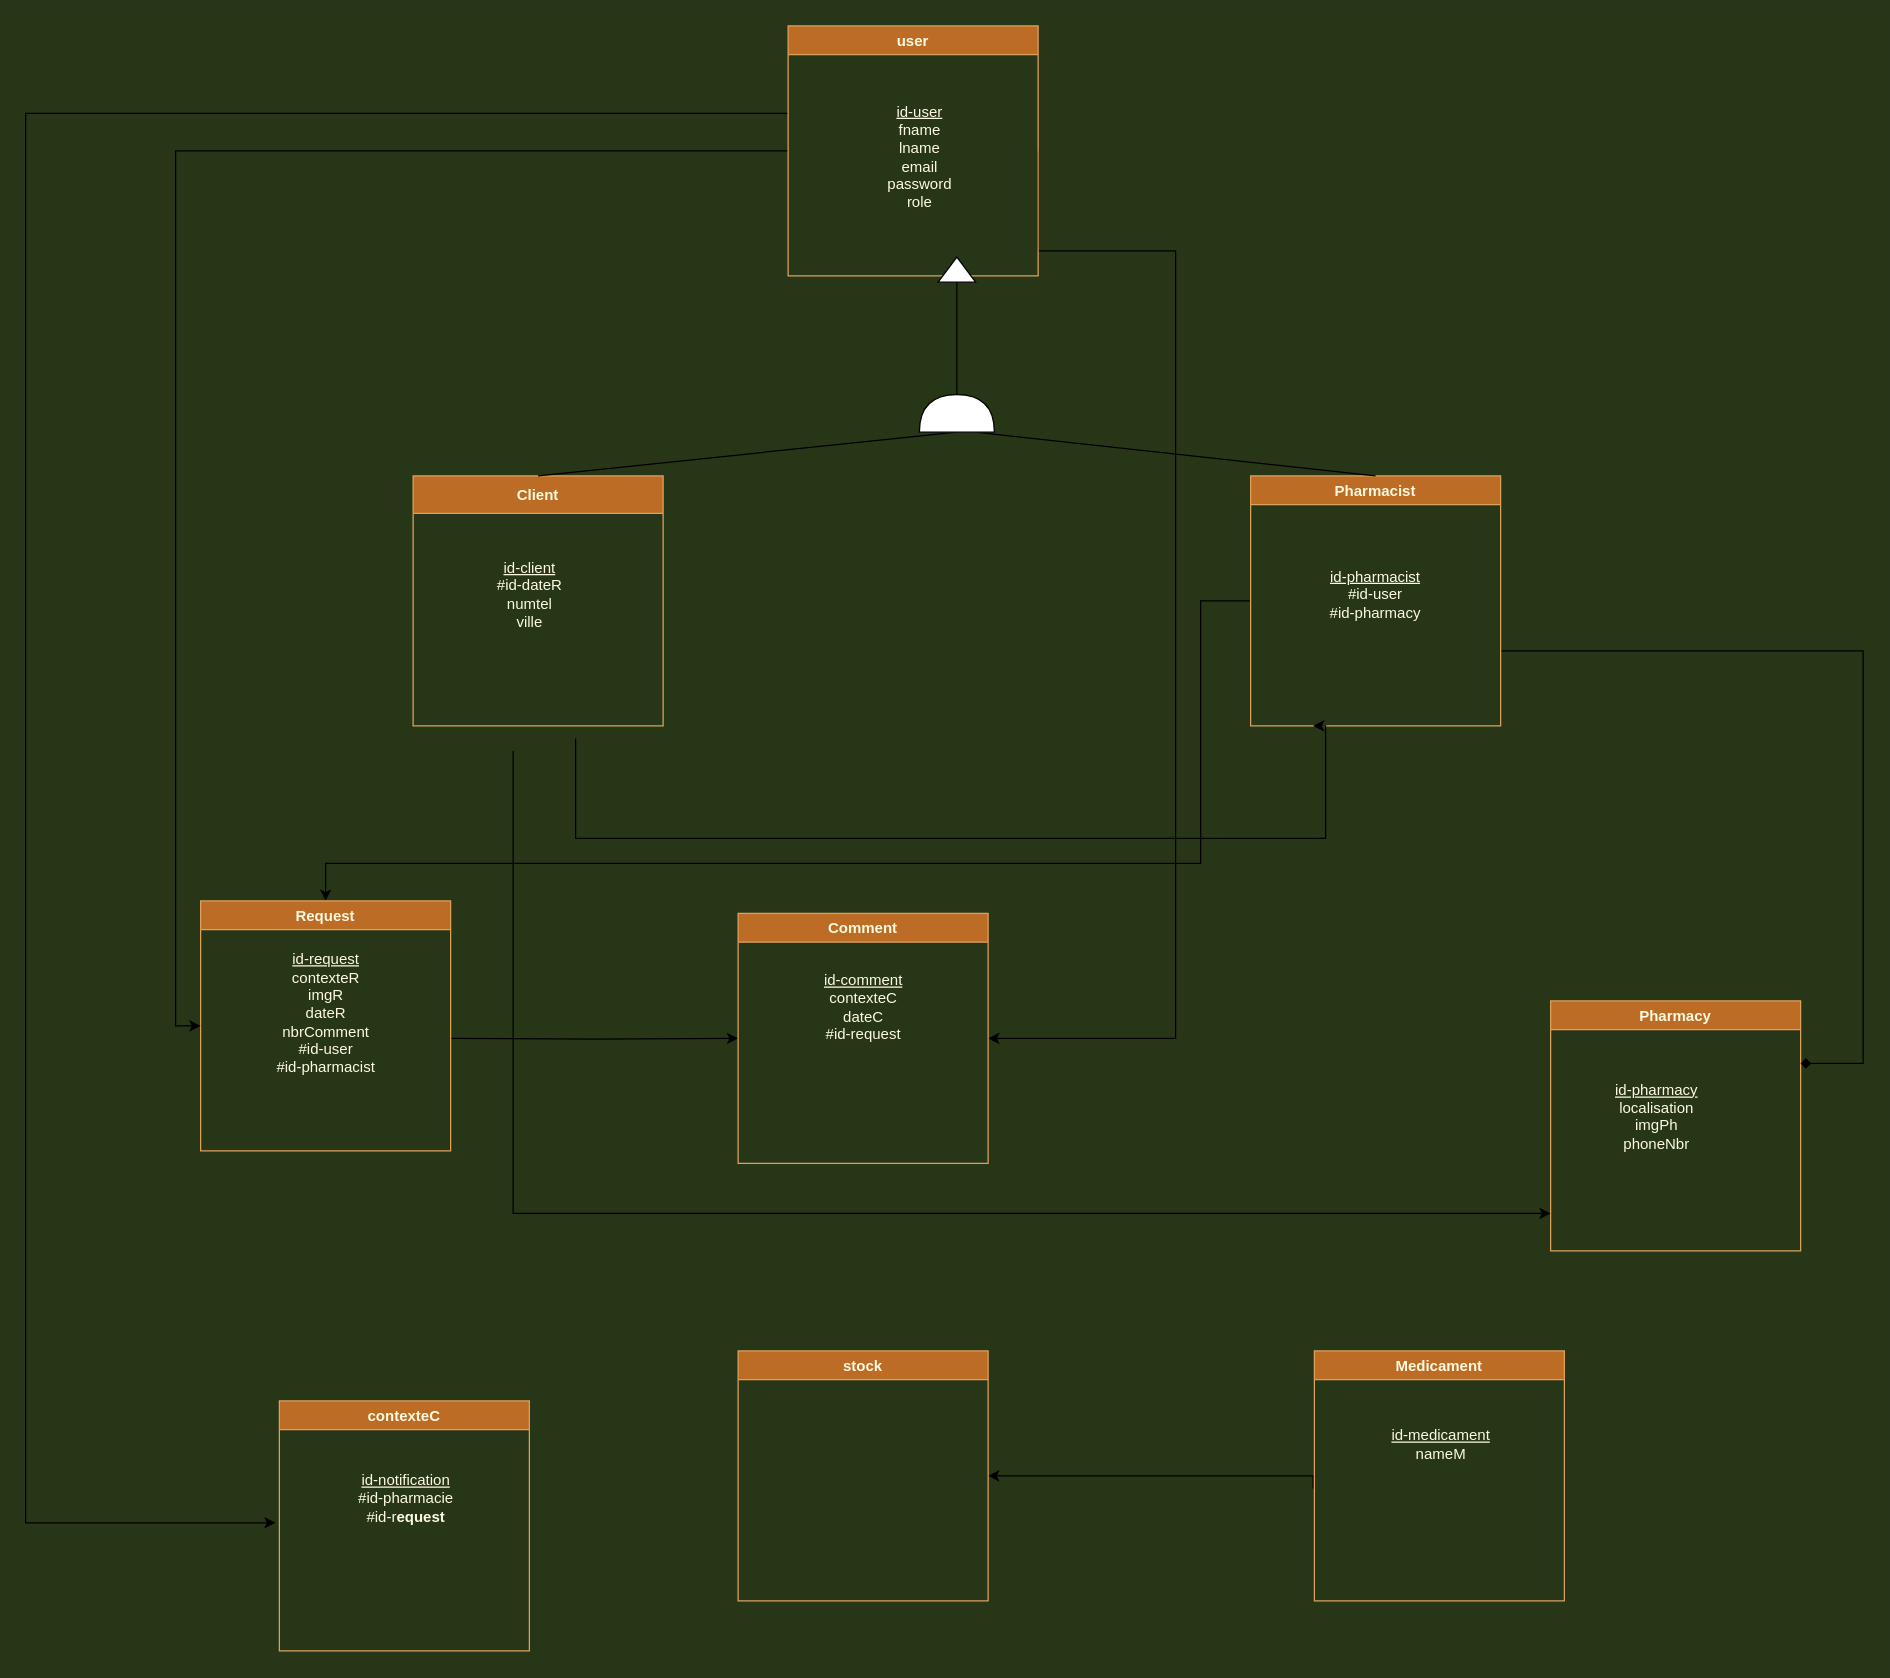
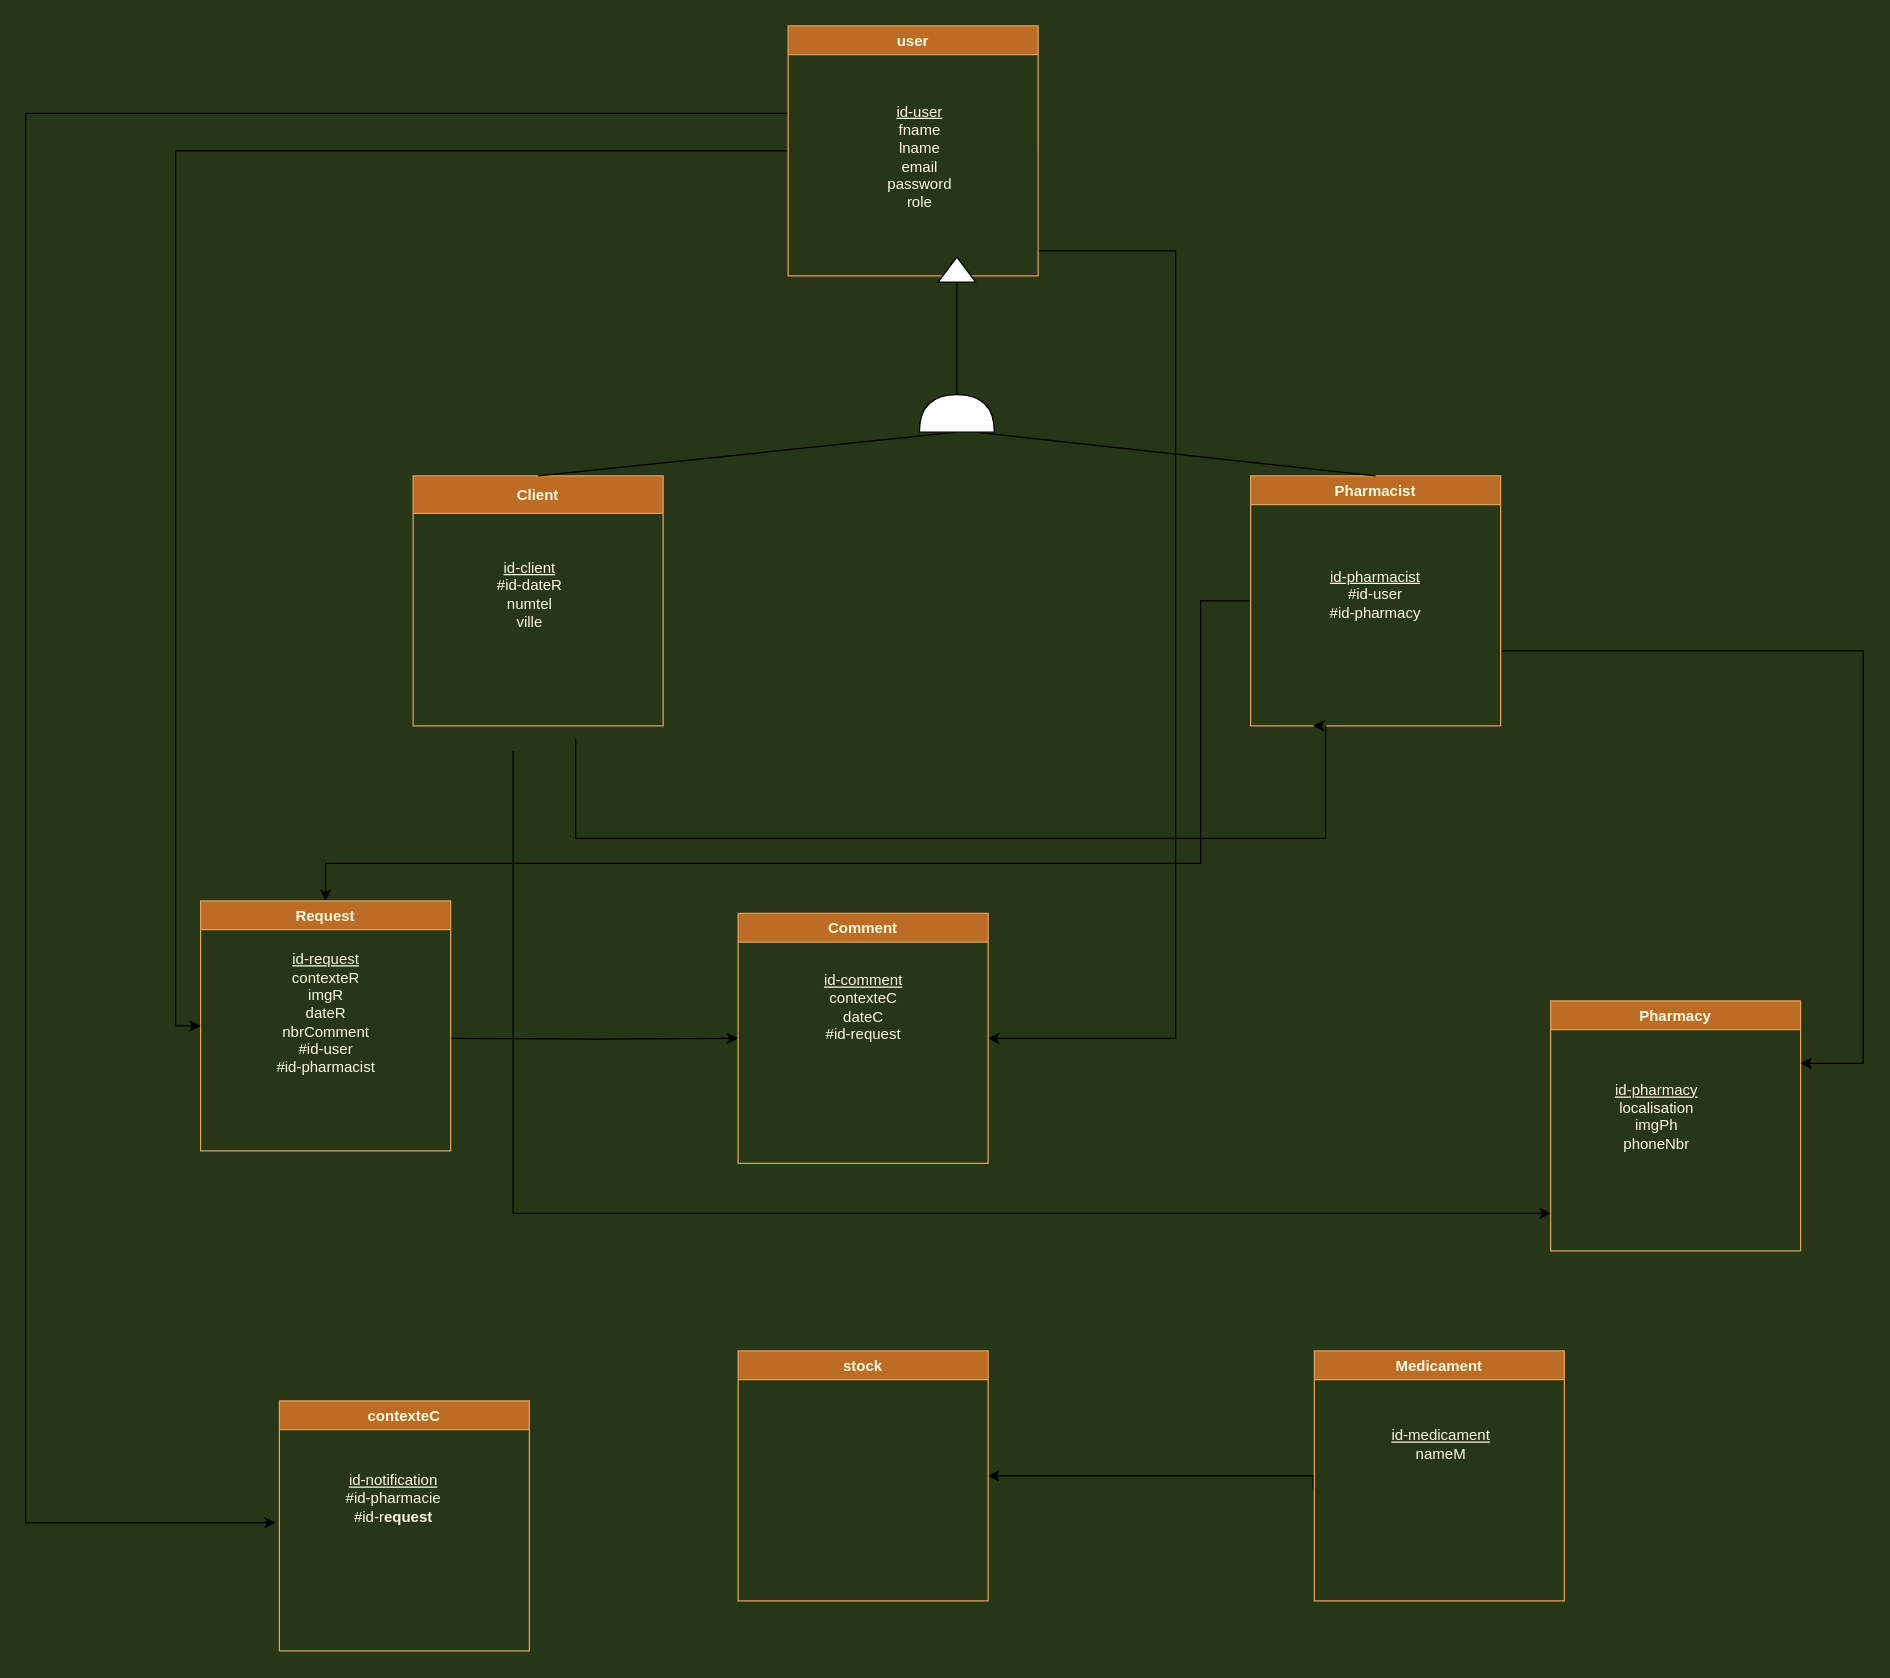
  <mxCell id="0" />
  <mxCell id="1" parent="0" />
  <mxCell id="2" style="edgeStyle=orthogonalEdgeStyle;rounded=0;orthogonalLoop=1;jettySize=auto;html=1;entryX=1;entryY=0.5;entryDx=0;entryDy=0;" parent="1" target="14" edge="1"><mxGeometry relative="1" as="geometry"><mxPoint x="1050" y="1190" as="sourcePoint" /><Array as="points"><mxPoint x="1050" y="1180" /></Array></mxGeometry></mxCell>
  <mxCell id="3" value="Pharmacy" style="swimlane;fillColor=#BC6C25;strokeColor=#DDA15E;fontColor=#FEFAE0;startSize=23;" parent="1" vertex="1"><mxGeometry x="1240" y="800" width="200" height="200" as="geometry" /></mxCell>
  <mxCell id="4" value="&lt;u&gt;id-pharmacy&lt;br&gt;&lt;/u&gt;localisation&lt;br&gt;imgPh&lt;br&gt;phoneNbr&lt;br&gt;&amp;nbsp;" style="text;html=1;strokeColor=none;fillColor=none;align=center;verticalAlign=middle;whiteSpace=wrap;rounded=0;sketch=0;fontColor=#FEFAE0;" parent="3" vertex="1"><mxGeometry x="40" y="90" width="90" height="20" as="geometry" /></mxCell>
  <mxCell id="5" style="edgeStyle=orthogonalEdgeStyle;rounded=0;orthogonalLoop=1;jettySize=auto;html=1;exitX=0;exitY=0.5;exitDx=0;exitDy=0;entryX=0.5;entryY=0;entryDx=0;entryDy=0;" parent="1" source="7" target="12" edge="1"><mxGeometry relative="1" as="geometry"><Array as="points"><mxPoint x="960" y="480" /><mxPoint x="960" y="690" /><mxPoint x="260" y="690" /></Array></mxGeometry></mxCell>
- <mxCell id="6" style="edgeStyle=orthogonalEdgeStyle;rounded=0;orthogonalLoop=1;jettySize=auto;html=1;entryX=1;entryY=0.25;entryDx=0;entryDy=0;endArrow=diamond;" parent="1" source="7" target="3" edge="1"><mxGeometry relative="1" as="geometry"><Array as="points"><mxPoint x="1490" y="520" /><mxPoint x="1490" y="850" /></Array></mxGeometry></mxCell>
+ <mxCell id="6" style="edgeStyle=orthogonalEdgeStyle;rounded=0;orthogonalLoop=1;jettySize=auto;html=1;entryX=1;entryY=0.25;entryDx=0;entryDy=0;" parent="1" source="7" target="3" edge="1"><mxGeometry relative="1" as="geometry"><Array as="points"><mxPoint x="1490" y="520" /><mxPoint x="1490" y="850" /></Array></mxGeometry></mxCell>
  <mxCell id="7" value="Pharmacist" style="swimlane;fillColor=#BC6C25;strokeColor=#DDA15E;fontColor=#FEFAE0;" parent="1" vertex="1"><mxGeometry x="1000" width="200" height="200" as="geometry" y="380" /></mxCell>
  <mxCell id="8" value="&lt;u&gt;id-pharmacist&lt;/u&gt;&lt;br&gt;#id-user&lt;br&gt;#id-pharmacy" style="text;html=1;strokeColor=none;fillColor=none;align=center;verticalAlign=middle;whiteSpace=wrap;rounded=0;sketch=0;fontColor=#FEFAE0;" parent="7" vertex="1"><mxGeometry x="45" y="85" width="110" height="20" as="geometry" /></mxCell>
  <mxCell id="9" value="Client" style="swimlane;fillColor=#BC6C25;strokeColor=#DDA15E;fontColor=#FEFAE0;startSize=30;" parent="1" vertex="1"><mxGeometry x="330" width="200" height="200" as="geometry" y="380" /></mxCell>
  <mxCell id="10" value="&lt;u&gt;id-client&lt;/u&gt;&lt;br&gt;#id-dateR&lt;br&gt;numtel&lt;br&gt;ville" style="text;html=1;align=center;verticalAlign=middle;resizable=0;points=[];autosize=1;strokeColor=none;fontColor=#FEFAE0;" parent="9" vertex="1"><mxGeometry x="63" y="65" width="60" height="60" as="geometry" /></mxCell>
  <mxCell id="11" style="edgeStyle=orthogonalEdgeStyle;rounded=0;orthogonalLoop=1;jettySize=auto;html=1;entryX=0;entryY=0.5;entryDx=0;entryDy=0;" parent="1" target="22" edge="1"><mxGeometry relative="1" as="geometry"><mxPoint x="360" y="830" as="sourcePoint" /></mxGeometry></mxCell>
  <mxCell id="12" value="Request" style="swimlane;fillColor=#BC6C25;strokeColor=#DDA15E;fontColor=#FEFAE0;startSize=23;" parent="1" vertex="1"><mxGeometry x="160" y="720" width="200" height="200" as="geometry" /></mxCell>
  <mxCell id="13" value="&lt;u&gt;id-request&lt;br&gt;&lt;/u&gt;contexteR&lt;br&gt;imgR&lt;br&gt;dateR&lt;br&gt;nbrComment&lt;br&gt;#id-user&lt;br&gt;#id-pharmacist" style="text;html=1;strokeColor=none;fillColor=none;align=center;verticalAlign=middle;whiteSpace=wrap;rounded=0;sketch=0;fontColor=#FEFAE0;" parent="12" vertex="1"><mxGeometry x="57.5" y="65" width="85" height="50" as="geometry" /></mxCell>
  <mxCell id="14" value="stock" style="swimlane;fillColor=#BC6C25;strokeColor=#DDA15E;fontColor=#FEFAE0;" parent="1" vertex="1"><mxGeometry x="590" y="1080" width="200" height="200" as="geometry" /></mxCell>
  <mxCell id="15" style="edgeStyle=orthogonalEdgeStyle;rounded=0;orthogonalLoop=1;jettySize=auto;html=1;exitX=0;exitY=0.5;exitDx=0;exitDy=0;entryX=0;entryY=0.5;entryDx=0;entryDy=0;" parent="1" source="18" target="12" edge="1"><mxGeometry relative="1" as="geometry" /></mxCell>
  <mxCell id="16" style="edgeStyle=orthogonalEdgeStyle;rounded=0;orthogonalLoop=1;jettySize=auto;html=1;entryX=1;entryY=0.5;entryDx=0;entryDy=0;exitX=1;exitY=0.5;exitDx=0;exitDy=0;" parent="1" source="18" target="22" edge="1"><mxGeometry relative="1" as="geometry"><Array as="points"><mxPoint x="830" y="200" /><mxPoint x="940" y="200" /><mxPoint x="940" y="830" /></Array></mxGeometry></mxCell>
  <mxCell id="17" style="edgeStyle=orthogonalEdgeStyle;rounded=0;orthogonalLoop=1;jettySize=auto;html=1;entryX=0;entryY=0.5;entryDx=0;entryDy=0;" parent="1" edge="1"><mxGeometry relative="1" as="geometry"><mxPoint x="630" y="90" as="sourcePoint" /><Array as="points"><mxPoint x="620" y="90" /><mxPoint x="20" y="90" /><mxPoint x="20" y="1218" /></Array><mxPoint x="220" y="1217.5" as="targetPoint" /></mxGeometry></mxCell>
  <mxCell id="18" value="user" style="swimlane;fillColor=#BC6C25;strokeColor=#DDA15E;fontColor=#FEFAE0;" parent="1" vertex="1"><mxGeometry x="630" y="20" width="200" height="200" as="geometry" /></mxCell>
  <mxCell id="19" value="&lt;u&gt;id-user&lt;/u&gt;&lt;br&gt;fname&lt;br&gt;lname&lt;br&gt;email&lt;br&gt;password&lt;br&gt;role" style="text;html=1;align=center;verticalAlign=middle;resizable=0;points=[];autosize=1;strokeColor=none;fontColor=#FEFAE0;" parent="18" vertex="1"><mxGeometry x="70" y="60" width="70" height="90" as="geometry" /></mxCell>
  <mxCell id="20" style="edgeStyle=orthogonalEdgeStyle;rounded=0;orthogonalLoop=1;jettySize=auto;html=1;exitX=1;exitY=0.75;exitDx=0;exitDy=0;entryX=0.25;entryY=1;entryDx=0;entryDy=0;" parent="1" target="7" edge="1"><mxGeometry relative="1" as="geometry"><Array as="points"><mxPoint x="460" y="670" /><mxPoint x="1060" y="670" /><mxPoint x="1060" y="580" /></Array><mxPoint x="460" y="590" as="sourcePoint" /></mxGeometry></mxCell>
  <mxCell id="21" style="edgeStyle=orthogonalEdgeStyle;rounded=0;orthogonalLoop=1;jettySize=auto;html=1;" parent="1" edge="1"><mxGeometry relative="1" as="geometry"><Array as="points"><mxPoint x="410" y="970" /><mxPoint x="1240" y="970" /></Array><mxPoint x="1240" y="970" as="targetPoint" /><mxPoint x="410" y="600" as="sourcePoint" /></mxGeometry></mxCell>
  <mxCell id="22" value="Comment" style="swimlane;fillColor=#BC6C25;strokeColor=#DDA15E;fontColor=#FEFAE0;" parent="1" vertex="1"><mxGeometry x="590" y="730" width="200" height="200" as="geometry" /></mxCell>
  <mxCell id="23" value="&lt;u&gt;id-comment&lt;br&gt;&lt;/u&gt;&lt;span&gt;contexteC&lt;/span&gt;&lt;br&gt;&lt;span&gt;dateC&lt;br&gt;#id-request&lt;br&gt;&lt;/span&gt;" style="text;html=1;align=center;verticalAlign=middle;resizable=0;points=[];autosize=1;strokeColor=none;fontColor=#FEFAE0;" parent="22" vertex="1"><mxGeometry x="60" y="45" width="80" height="60" as="geometry" /></mxCell>
  <mxCell id="24" value="" style="endArrow=none;html=1;entryX=0.5;entryY=0;entryDx=0;entryDy=0;exitX=0;exitY=0.75;exitDx=0;exitDy=0;exitPerimeter=0;" parent="1" source="26" target="7" edge="1"><mxGeometry width="50" height="50" relative="1" as="geometry"><mxPoint x="790" y="550" as="sourcePoint" /><mxPoint x="840" y="500" as="targetPoint" /></mxGeometry></mxCell>
  <mxCell id="25" value="" style="endArrow=none;html=1;exitX=0.5;exitY=0;exitDx=0;exitDy=0;entryX=0;entryY=0.5;entryDx=0;entryDy=0;entryPerimeter=0;" parent="1" source="9" target="26" edge="1"><mxGeometry width="50" height="50" relative="1" as="geometry"><mxPoint x="690" as="sourcePoint" y="380" /><mxPoint x="690" y="330" as="targetPoint" /></mxGeometry></mxCell>
  <mxCell id="26" value="" style="shape=or;whiteSpace=wrap;html=1;rotation=-90;" parent="1" vertex="1"><mxGeometry x="750" y="300" width="30" height="60" as="geometry" /></mxCell>
  <mxCell id="27" value="" style="triangle;whiteSpace=wrap;html=1;rotation=-90;" parent="1" vertex="1"><mxGeometry x="755" y="200" width="20" height="30" as="geometry" /></mxCell>
  <mxCell id="28" value="" style="endArrow=none;html=1;exitX=1;exitY=0.5;exitDx=0;exitDy=0;exitPerimeter=0;" parent="1" source="26" target="27" edge="1"><mxGeometry width="50" height="50" relative="1" as="geometry"><mxPoint x="690" y="355" as="sourcePoint" /><mxPoint x="690" y="320" as="targetPoint" /></mxGeometry></mxCell>
  <mxCell id="29" value="Medicament" style="swimlane;fillColor=#BC6C25;strokeColor=#DDA15E;fontColor=#FEFAE0;" parent="1" vertex="1"><mxGeometry x="1051" y="1080" width="200" height="200" as="geometry" /></mxCell>
  <mxCell id="30" value="&lt;u&gt;id-medicament&lt;br&gt;&lt;/u&gt;nameM" style="text;html=1;strokeColor=none;fillColor=none;align=center;verticalAlign=middle;whiteSpace=wrap;rounded=0;sketch=0;fontColor=#FEFAE0;" parent="29" vertex="1"><mxGeometry x="53.5" y="65" width="95" height="20" as="geometry" /></mxCell>
  <mxCell id="31" value="contexteC" style="swimlane;fillColor=#BC6C25;strokeColor=#DDA15E;fontColor=#FEFAE0;" parent="1" vertex="1"><mxGeometry x="223" y="1120" width="200" height="200" as="geometry" /></mxCell>
- <mxCell id="32" value="&lt;u&gt;id-notification&lt;br&gt;&lt;/u&gt;#id-pharmacie&lt;br&gt;#id-r&lt;span style=&quot;font-weight: 700&quot;&gt;equest&lt;/span&gt;" style="text;html=1;strokeColor=none;fillColor=none;align=center;verticalAlign=middle;whiteSpace=wrap;rounded=0;sketch=0;fontColor=#FEFAE0;" parent="31" vertex="1"><mxGeometry x="53.5" y="65" width="95" height="25" as="geometry" /></mxCell>
+ <mxCell id="32" value="&lt;u&gt;id-notification&lt;br&gt;&lt;/u&gt;#id-pharmacie&lt;br&gt;#id-r&lt;span style=&quot;font-weight: 700&quot;&gt;equest&lt;/span&gt;" style="text;html=1;strokeColor=none;fillColor=none;align=center;verticalAlign=middle;whiteSpace=wrap;rounded=0;sketch=0;fontColor=#FEFAE0;" parent="31" vertex="1"><mxGeometry x="43.5" y="65" width="95" height="25" as="geometry" /></mxCell>
